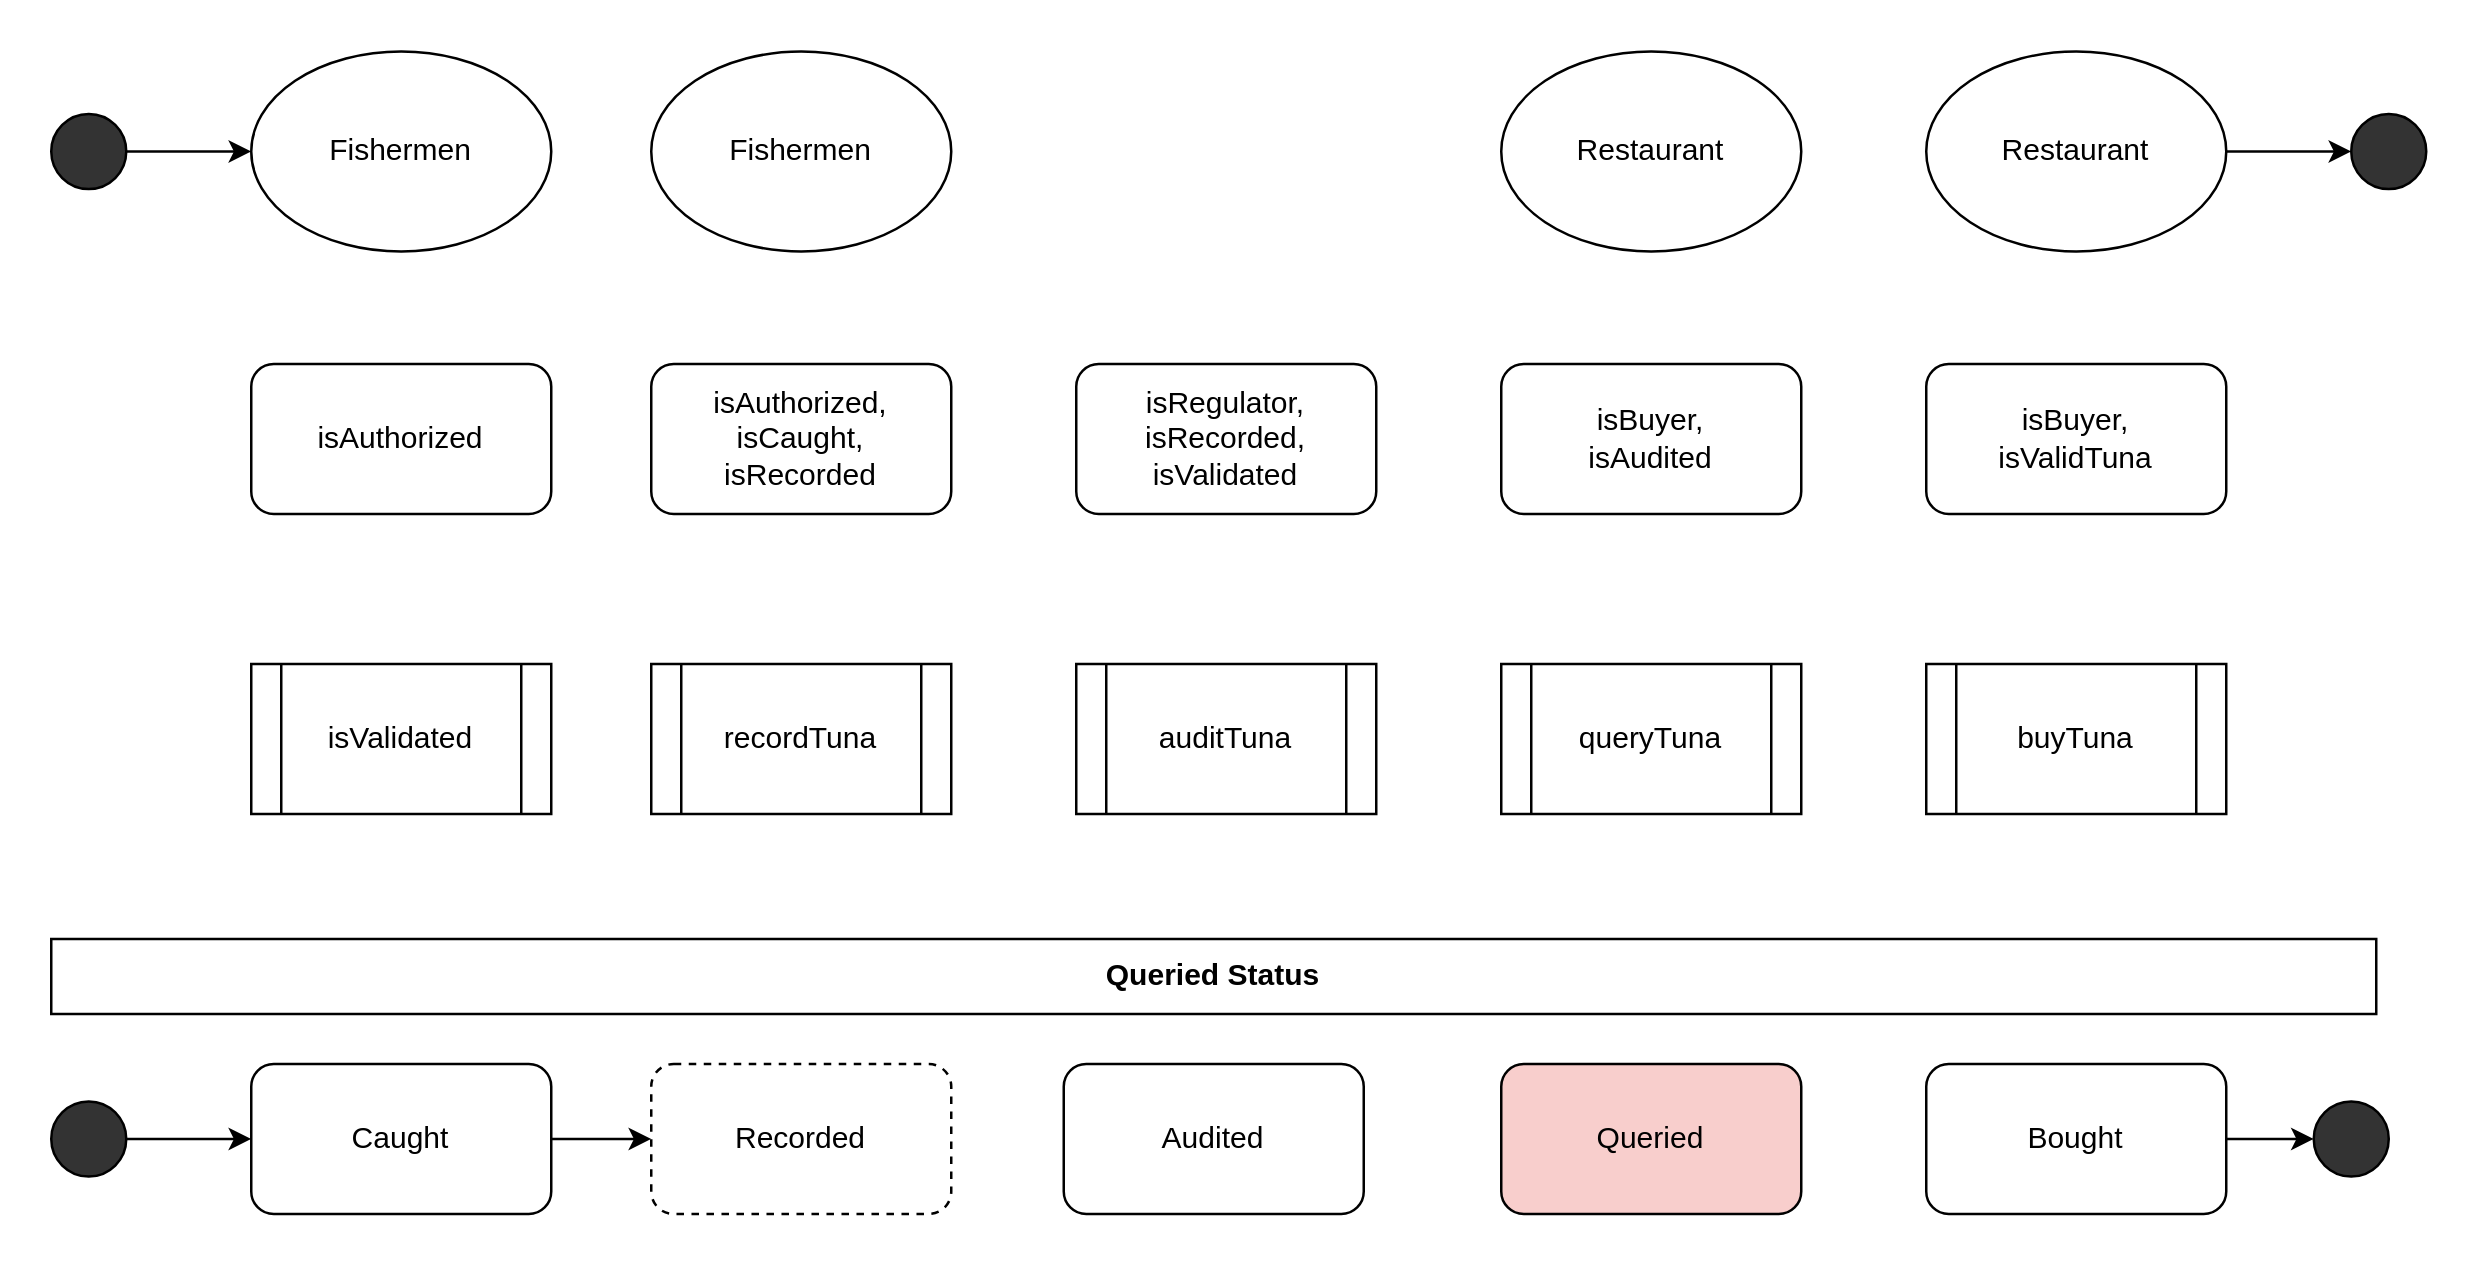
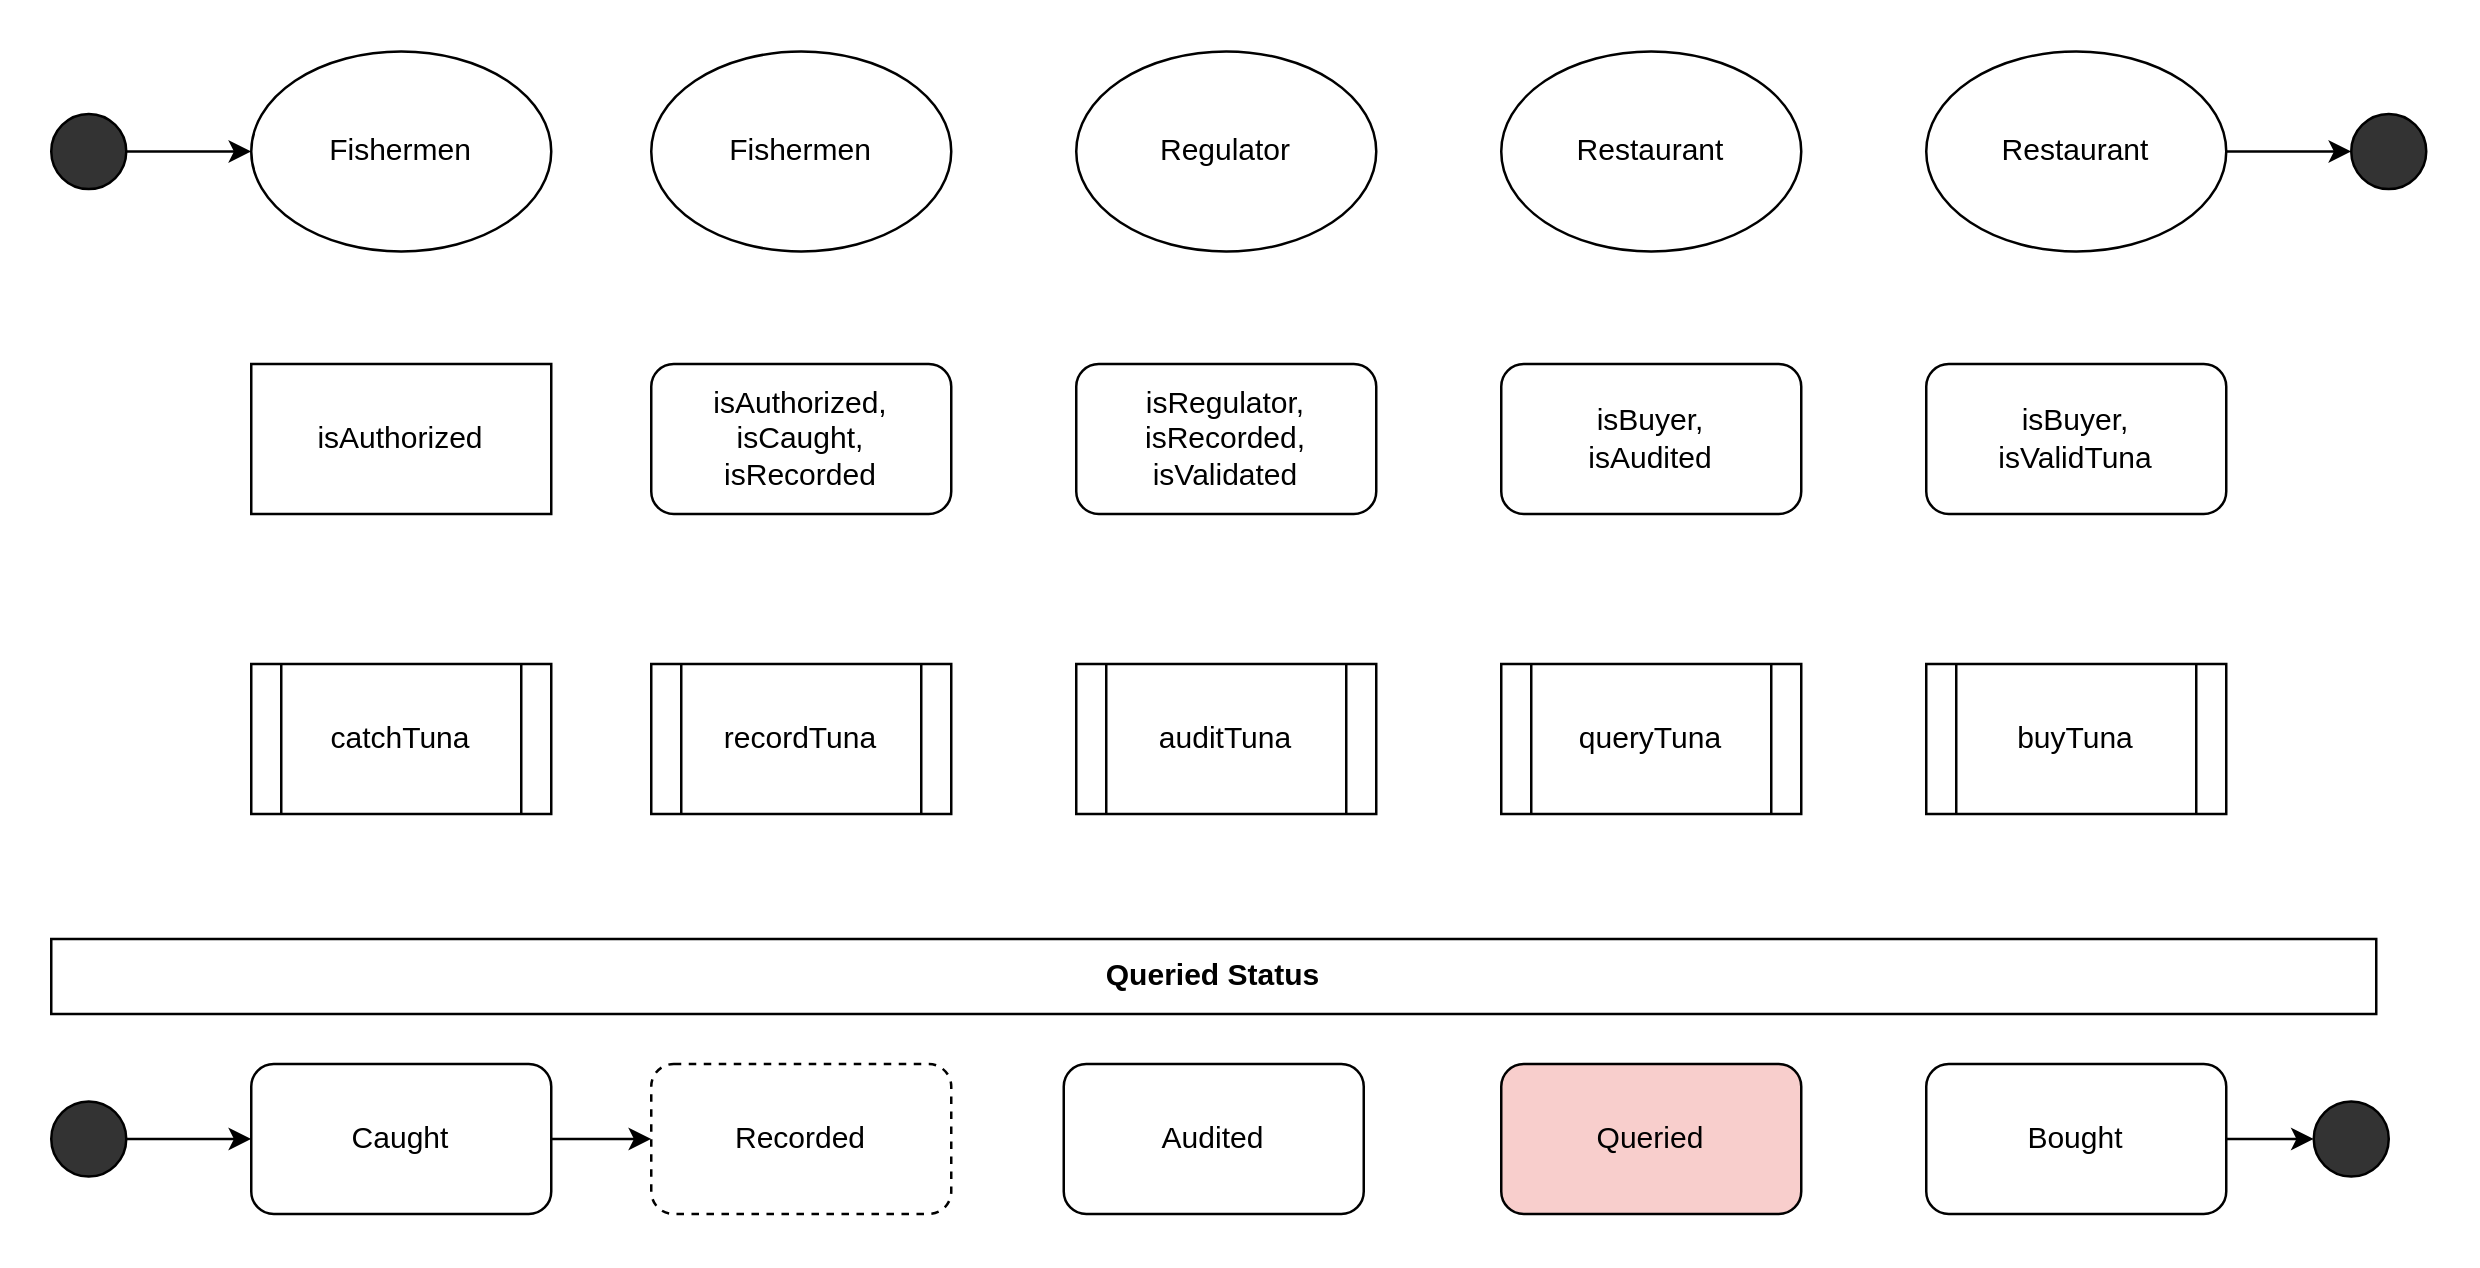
  <mxCell id="0" />
  <mxCell id="1" parent="0" />
  <mxCell id="2" style="edgeStyle=orthogonalEdgeStyle;rounded=0;orthogonalLoop=1;jettySize=auto;html=1;exitX=1;exitY=0.5;exitDx=0;exitDy=0;" edge="1" parent="1" source="3" target="4"><mxGeometry relative="1" as="geometry" /></mxCell>
  <mxCell id="3" value="" style="ellipse;whiteSpace=wrap;html=1;aspect=fixed;fillColor=#333333;" vertex="1" parent="1"><mxGeometry x="20" y="45" width="30" height="30" as="geometry" /></mxCell>
  <mxCell id="4" value="Fishermen" style="ellipse;whiteSpace=wrap;html=1;fillColor=#FFFFFF;" vertex="1" parent="1"><mxGeometry x="100" y="20" width="120" height="80" as="geometry" /></mxCell>
  <mxCell id="5" value="Fishermen" style="ellipse;whiteSpace=wrap;html=1;fillColor=#FFFFFF;" vertex="1" parent="1"><mxGeometry y="20" width="120" height="80" as="geometry" x="260" /></mxCell>
- <mxCell id="6" value="isAuthorized" style="rounded=1;whiteSpace=wrap;html=1;fillColor=#FFFFFF;" vertex="1" parent="1"><mxGeometry x="100" y="145" width="120" height="60" as="geometry" /></mxCell>
+ <mxCell id="6" value="isAuthorized" style="whiteSpace=wrap;html=1;fillColor=#FFFFFF;rounded=0;" vertex="1" parent="1"><mxGeometry x="100" y="145" width="120" height="60" as="geometry" /></mxCell>
  <mxCell id="7" value="isAuthorized,&lt;br&gt;isCaught,&lt;br&gt;isRecorded&lt;br&gt;" style="rounded=1;whiteSpace=wrap;html=1;fillColor=#FFFFFF;" vertex="1" parent="1"><mxGeometry y="145" width="120" height="60" as="geometry" x="260" /></mxCell>
+ <mxCell id="8" value="Regulator" style="ellipse;whiteSpace=wrap;html=1;fillColor=#FFFFFF;" vertex="1" parent="1"><mxGeometry x="430" y="20" width="120" height="80" as="geometry" /></mxCell>
  <mxCell id="9" value="isRegulator, isRecorded,&lt;br&gt;isValidated&lt;br&gt;" style="rounded=1;whiteSpace=wrap;html=1;fillColor=#FFFFFF;" vertex="1" parent="1"><mxGeometry x="430" y="145" width="120" height="60" as="geometry" /></mxCell>
  <mxCell id="10" value="Restaurant" style="ellipse;whiteSpace=wrap;html=1;fillColor=#FFFFFF;" vertex="1" parent="1"><mxGeometry x="600" y="20" width="120" height="80" as="geometry" /></mxCell>
  <mxCell id="11" value="isBuyer, &lt;br&gt;isAudited&lt;br&gt;" style="rounded=1;whiteSpace=wrap;html=1;fillColor=#FFFFFF;" vertex="1" parent="1"><mxGeometry x="600" y="145" width="120" height="60" as="geometry" /></mxCell>
- <mxCell id="12" value="isValidated" style="shape=process;whiteSpace=wrap;html=1;backgroundOutline=1;fillColor=#FFFFFF;" vertex="1" parent="1"><mxGeometry x="100" y="265" width="120" height="60" as="geometry" /></mxCell>
+ <mxCell id="12" value="catchTuna" style="shape=process;whiteSpace=wrap;html=1;backgroundOutline=1;fillColor=#FFFFFF;" vertex="1" parent="1"><mxGeometry x="100" y="265" width="120" height="60" as="geometry" /></mxCell>
  <mxCell id="13" value="recordTuna" style="shape=process;whiteSpace=wrap;html=1;backgroundOutline=1;fillColor=#FFFFFF;" vertex="1" parent="1"><mxGeometry y="265" width="120" height="60" as="geometry" x="260" /></mxCell>
  <mxCell id="14" value="auditTuna" style="shape=process;whiteSpace=wrap;html=1;backgroundOutline=1;fillColor=#FFFFFF;" vertex="1" parent="1"><mxGeometry x="430" y="265" width="120" height="60" as="geometry" /></mxCell>
  <mxCell id="15" style="edgeStyle=orthogonalEdgeStyle;rounded=0;orthogonalLoop=1;jettySize=auto;html=1;exitX=1;exitY=0.5;exitDx=0;exitDy=0;entryX=0;entryY=0.5;entryDx=0;entryDy=0;" edge="1" parent="1" source="16" target="20"><mxGeometry relative="1" as="geometry" /></mxCell>
  <mxCell id="16" value="Restaurant" style="ellipse;whiteSpace=wrap;html=1;fillColor=#FFFFFF;" vertex="1" parent="1"><mxGeometry x="770" y="20" width="120" height="80" as="geometry" /></mxCell>
  <mxCell id="17" value="isBuyer, &lt;br&gt;isValidTuna&lt;br&gt;" style="rounded=1;whiteSpace=wrap;html=1;fillColor=#FFFFFF;" vertex="1" parent="1"><mxGeometry x="770" y="145" width="120" height="60" as="geometry" /></mxCell>
  <mxCell id="18" value="queryTuna" style="shape=process;whiteSpace=wrap;html=1;backgroundOutline=1;fillColor=#FFFFFF;" vertex="1" parent="1"><mxGeometry x="600" y="265" width="120" height="60" as="geometry" /></mxCell>
  <mxCell id="19" value="buyTuna" style="shape=process;whiteSpace=wrap;html=1;backgroundOutline=1;fillColor=#FFFFFF;" vertex="1" parent="1"><mxGeometry x="770" y="265" width="120" height="60" as="geometry" /></mxCell>
  <mxCell id="20" value="" style="ellipse;whiteSpace=wrap;html=1;aspect=fixed;fillColor=#333333;" vertex="1" parent="1"><mxGeometry x="940" y="45" width="30" height="30" as="geometry" /></mxCell>
  <mxCell id="21" value="Queried Status" style="rounded=0;whiteSpace=wrap;html=1;fillColor=#FFFFFF;fontStyle=1" vertex="1" parent="1"><mxGeometry x="20" y="375" width="930" height="30" as="geometry" /></mxCell>
  <mxCell id="22" style="edgeStyle=orthogonalEdgeStyle;rounded=0;orthogonalLoop=1;jettySize=auto;html=1;exitX=1;exitY=0.5;exitDx=0;exitDy=0;" edge="1" parent="1" source="23" target="24"><mxGeometry relative="1" as="geometry" /></mxCell>
  <mxCell id="23" value="Caught" style="rounded=1;whiteSpace=wrap;html=1;fillColor=#FFFFFF;" vertex="1" parent="1"><mxGeometry x="100" y="425" width="120" height="60" as="geometry" /></mxCell>
  <mxCell id="24" value="Recorded" style="rounded=1;whiteSpace=wrap;html=1;fillColor=#FFFFFF;dashed=1;" vertex="1" parent="1"><mxGeometry y="425" width="120" height="60" as="geometry" x="260" /></mxCell>
  <mxCell id="25" value="Audited" style="rounded=1;whiteSpace=wrap;html=1;fillColor=#FFFFFF;" vertex="1" parent="1"><mxGeometry x="425" y="425" width="120" height="60" as="geometry" /></mxCell>
  <mxCell id="26" value="Queried" style="rounded=1;whiteSpace=wrap;html=1;fillColor=#f8cecc;" vertex="1" parent="1"><mxGeometry x="600" y="425" width="120" height="60" as="geometry" /></mxCell>
  <mxCell id="27" style="edgeStyle=orthogonalEdgeStyle;rounded=0;orthogonalLoop=1;jettySize=auto;html=1;exitX=1;exitY=0.5;exitDx=0;exitDy=0;entryX=0;entryY=0.5;entryDx=0;entryDy=0;" edge="1" parent="1" source="28" target="31"><mxGeometry relative="1" as="geometry" /></mxCell>
  <mxCell id="28" value="Bought" style="rounded=1;whiteSpace=wrap;html=1;fillColor=#FFFFFF;" vertex="1" parent="1"><mxGeometry x="770" y="425" width="120" height="60" as="geometry" /></mxCell>
  <mxCell id="29" style="edgeStyle=orthogonalEdgeStyle;rounded=0;orthogonalLoop=1;jettySize=auto;html=1;exitX=1;exitY=0.5;exitDx=0;exitDy=0;entryX=0;entryY=0.5;entryDx=0;entryDy=0;" edge="1" parent="1" source="30" target="23"><mxGeometry relative="1" as="geometry" /></mxCell>
  <mxCell id="30" value="" style="ellipse;whiteSpace=wrap;html=1;aspect=fixed;fillColor=#333333;" vertex="1" parent="1"><mxGeometry x="20" y="440" width="30" height="30" as="geometry" /></mxCell>
  <mxCell id="31" value="" style="ellipse;whiteSpace=wrap;html=1;aspect=fixed;fillColor=#333333;" vertex="1" parent="1"><mxGeometry x="925" y="440" width="30" height="30" as="geometry" /></mxCell>
